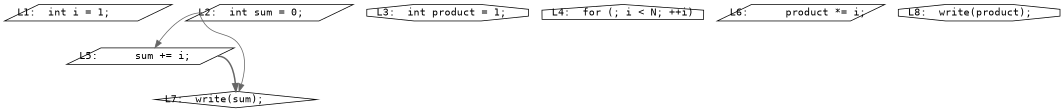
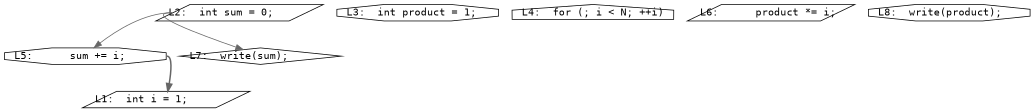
  digraph {
    splines=true
    node [fixedsize=true fontname=Monospace shape=parallelogram]
    edge [tailport=w color=gray40 style=solid]
    n1 [height=.3 label="L1:  int i = 1;        \l" width=3]
    n2 [height=.3 label="L2:  int sum = 0;      \l" width=3]
-   n3 [height=.3 label="L5:      sum += i;     \l" width=3]
+   n3 [height=.3 label="L5:      sum += i;     \l" shape=octagon width=3]
    n4 [height=.3 label="L7:  write(sum);       \l" shape=diamond width=3]
    n5 [height=.3 label="L3:  int product = 1;  \l" shape=octagon width=3]
    n6 [height=.3 label="L4:  for (; i < N; ++i)\l" shape=house width=3]
    n7 [height=.3 label="L6:      product *= i; \l" width=3]
    n8 [height=.3 label="L8:  write(product);   \l" shape=octagon width=3]
    n2 -> n3
    n2 -> n4
-   n3 -> n4 [tailport=e style=bold]
+   n3 -> n1 [tailport=e style=bold]
  }
